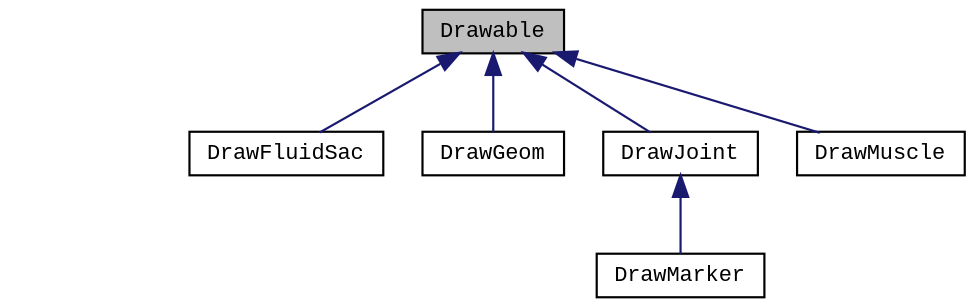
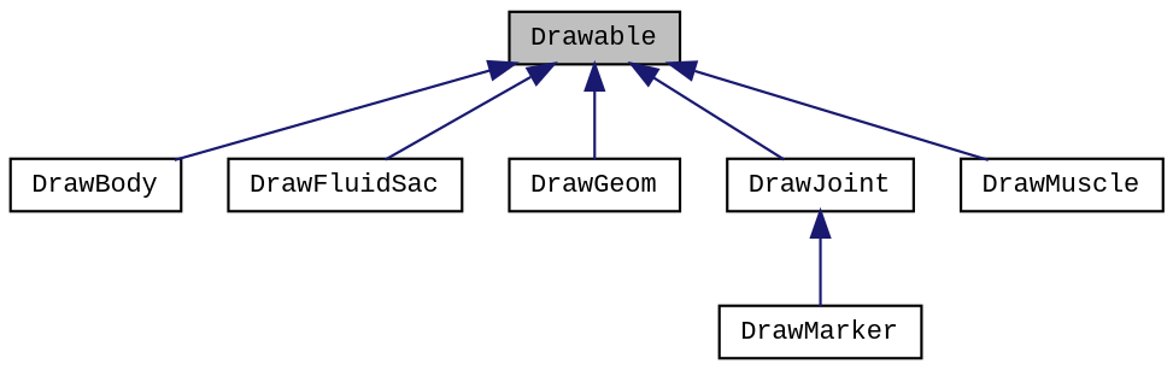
  digraph {
    fontname="Liberation Mono"
    node [color=black fillcolor=white fontname="Liberation Mono" fontsize=10 shape=record style=filled]
    edge [color=midnightblue dir=back fontname="Liberation Mono" fontsize=10 labelfontname=Helvetica labelfontsize=10 style=solid]
    n1 [fillcolor=grey75 fontcolor=black height=0.2 label=Drawable width=0.4]
+   n2 [height=0.2 label=DrawBody width=0.4]
    n3 [height=0.2 label=DrawFluidSac width=0.4]
    n4 [height=0.2 label=DrawGeom width=0.4]
    n5 [height=0.2 label=DrawJoint width=0.4]
    n6 [height=0.2 label=DrawMuscle width=0.4]
    n7 [height=0.2 label=DrawMarker width=0.4]
+   n1 -> n2
    n1 -> n3
    n1 -> n4
    n1 -> n5
    n1 -> n6
    n5 -> n7
  }
